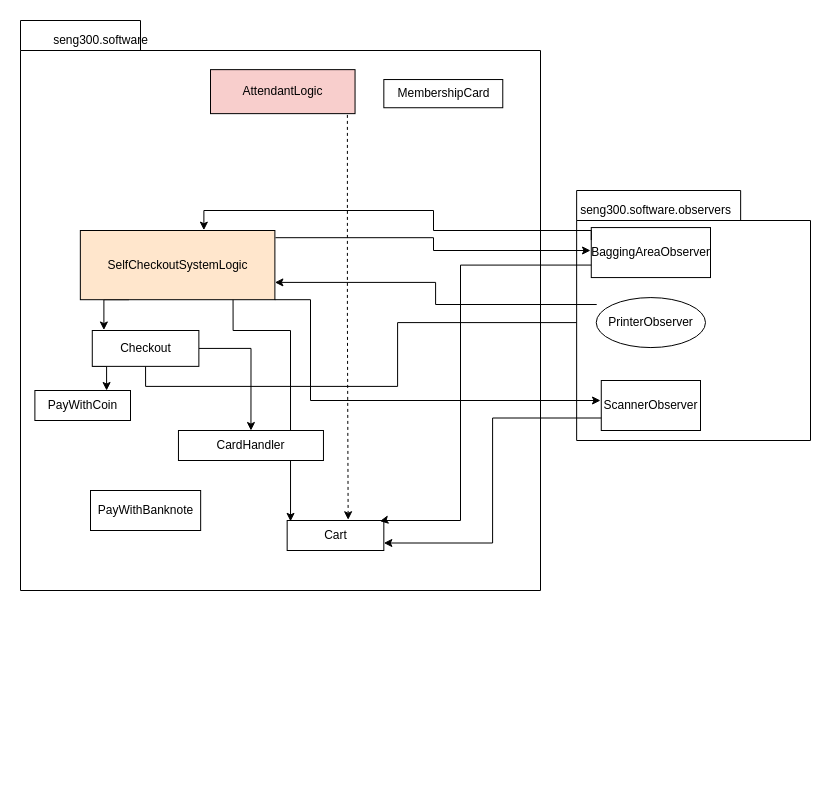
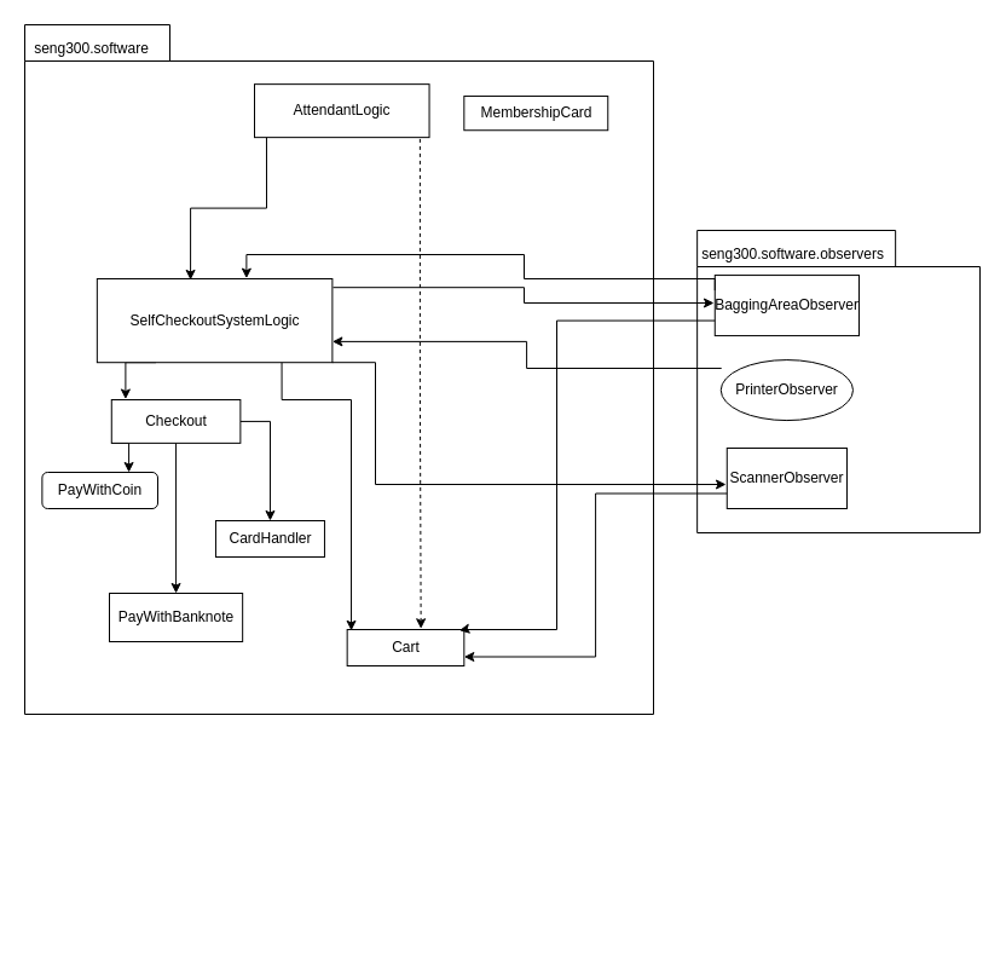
  <mxCell id="0" />
  <mxCell id="1" parent="0" />
  <mxCell id="2" value="" style="group" vertex="1" connectable="0" parent="1"><mxGeometry x="20" y="20" width="790" height="750" as="geometry" /></mxCell>
  <mxCell id="3" value="" style="shape=folder;fontStyle=1;spacingTop=10;tabWidth=120;tabHeight=30;tabPosition=left;html=1;" vertex="1" parent="2"><mxGeometry width="520" height="570" as="geometry" /></mxCell>
- <mxCell id="4" value="seng300.software" style="text;html=1;align=center;verticalAlign=middle;resizable=0;points=[];autosize=1;strokeColor=none;fillColor=none;" vertex="1" parent="2"><mxGeometry x="25" y="10" width="110" height="20" as="geometry" /></mxCell>
+ <mxCell id="4" value="seng300.software" style="text;html=1;align=center;verticalAlign=middle;resizable=0;points=[];autosize=1;strokeColor=none;fillColor=none;" vertex="1" parent="2"><mxGeometry y="10" width="110" height="20" as="geometry" /></mxCell>
  <mxCell id="5" value="MembershipCard" style="html=1;" vertex="1" parent="2"><mxGeometry x="363.33" y="59.04" width="118.94" height="28.2" as="geometry" /></mxCell>
+ <mxCell id="6" style="edgeStyle=orthogonalEdgeStyle;rounded=0;orthogonalLoop=1;jettySize=auto;html=1;exitX=0.069;exitY=1;exitDx=0;exitDy=0;entryX=0.397;entryY=0.014;entryDx=0;entryDy=0;entryPerimeter=0;exitPerimeter=0;" edge="1" parent="2" source="8" target="11"><mxGeometry relative="1" as="geometry" /></mxCell>
  <mxCell id="7" style="edgeStyle=orthogonalEdgeStyle;rounded=0;orthogonalLoop=1;jettySize=auto;html=1;exitX=0.947;exitY=1.029;exitDx=0;exitDy=0;entryX=0.631;entryY=-0.025;entryDx=0;entryDy=0;entryPerimeter=0;exitPerimeter=0;dashed=1;" edge="1" parent="2" source="8" target="16"><mxGeometry relative="1" as="geometry"><Array as="points" /></mxGeometry></mxCell>
- <mxCell id="8" value="AttendantLogic" style="html=1;fillColor=#f8cecc;" vertex="1" parent="2"><mxGeometry x="190" y="49.14" width="144.55" height="44" as="geometry" /></mxCell>
+ <mxCell id="8" value="AttendantLogic" style="html=1;" vertex="1" parent="2"><mxGeometry x="190" y="49.14" width="144.55" height="44" as="geometry" /></mxCell>
  <mxCell id="9" style="edgeStyle=orthogonalEdgeStyle;rounded=0;orthogonalLoop=1;jettySize=auto;html=1;exitX=0.785;exitY=0.995;exitDx=0;exitDy=0;entryX=0.035;entryY=0.028;entryDx=0;entryDy=0;exitPerimeter=0;entryPerimeter=0;" edge="1" parent="2" source="11" target="16"><mxGeometry relative="1" as="geometry"><Array as="points"><mxPoint x="213" y="310" /><mxPoint x="270" y="310" /></Array></mxGeometry></mxCell>
  <mxCell id="10" style="edgeStyle=orthogonalEdgeStyle;rounded=0;orthogonalLoop=1;jettySize=auto;html=1;exitX=0.25;exitY=1;exitDx=0;exitDy=0;entryX=0.109;entryY=-0.014;entryDx=0;entryDy=0;entryPerimeter=0;" edge="1" parent="2" source="11" target="15"><mxGeometry relative="1" as="geometry" /></mxCell>
- <mxCell id="11" value="SelfCheckoutSystemLogic" style="html=1;fillColor=#ffe6cc;" vertex="1" parent="2"><mxGeometry x="59.84" y="210" width="194.55" height="69.2" as="geometry" /></mxCell>
+ <mxCell id="11" value="SelfCheckoutSystemLogic" style="html=1;" vertex="1" parent="2"><mxGeometry x="59.84" y="210" width="194.55" height="69.2" as="geometry" /></mxCell>
  <mxCell id="12" style="edgeStyle=orthogonalEdgeStyle;rounded=0;orthogonalLoop=1;jettySize=auto;html=1;exitX=1;exitY=0.5;exitDx=0;exitDy=0;entryX=0.5;entryY=0;entryDx=0;entryDy=0;" edge="1" parent="2" source="15" target="18"><mxGeometry relative="1" as="geometry" /></mxCell>
- <mxCell id="13" style="edgeStyle=orthogonalEdgeStyle;rounded=0;orthogonalLoop=1;jettySize=auto;html=1;exitX=0.5;exitY=1;exitDx=0;exitDy=0;" edge="1" parent="2" source="15" target="23"><mxGeometry relative="1" as="geometry" /></mxCell>
+ <mxCell id="13" style="edgeStyle=orthogonalEdgeStyle;rounded=0;orthogonalLoop=1;jettySize=auto;html=1;exitX=0.5;exitY=1;exitDx=0;exitDy=0;entryX=0.5;entryY=0;entryDx=0;entryDy=0;" edge="1" parent="2" source="15" target="17"><mxGeometry relative="1" as="geometry" /></mxCell>
  <mxCell id="14" style="edgeStyle=orthogonalEdgeStyle;rounded=0;orthogonalLoop=1;jettySize=auto;html=1;exitX=0;exitY=1;exitDx=0;exitDy=0;entryX=0.75;entryY=0;entryDx=0;entryDy=0;" edge="1" parent="2" source="15" target="19"><mxGeometry relative="1" as="geometry" /></mxCell>
  <mxCell id="15" value="Checkout" style="html=1;" vertex="1" parent="2"><mxGeometry x="71.78" y="310" width="106.59" height="35.86" as="geometry" /></mxCell>
  <mxCell id="16" value="Cart" style="html=1;" vertex="1" parent="2"><mxGeometry x="266.66" y="500" width="96.67" height="30" as="geometry" /></mxCell>
  <mxCell id="17" value="PayWithBanknote" style="html=1;" vertex="1" parent="2"><mxGeometry x="70.0" y="470" width="110.16" height="40" as="geometry" /></mxCell>
- <mxCell id="18" value="CardHandler" style="html=1;" vertex="1" parent="2"><mxGeometry x="157.96" y="410" width="145" height="30" as="geometry" /></mxCell>
- <mxCell id="19" value="PayWithCoin" style="html=1;" vertex="1" parent="2"><mxGeometry x="14.39" y="370" width="95.61" height="30" as="geometry" /></mxCell>
+ <mxCell id="18" value="CardHandler" style="html=1;" vertex="1" parent="2"><mxGeometry x="157.96" y="410" width="90" height="30" as="geometry" /></mxCell>
+ <mxCell id="19" value="PayWithCoin" style="html=1;rounded=1;" vertex="1" parent="2"><mxGeometry x="14.39" y="370" width="95.61" height="30" as="geometry" /></mxCell>
  <mxCell id="20" value="" style="group" vertex="1" connectable="0" parent="2"><mxGeometry x="550" y="170" width="240" height="250" as="geometry" /></mxCell>
  <mxCell id="21" value="" style="shape=folder;fontStyle=1;spacingTop=10;tabWidth=164;tabHeight=30;tabPosition=left;html=1;" vertex="1" parent="20"><mxGeometry x="6.154" width="233.846" height="250" as="geometry" /></mxCell>
  <mxCell id="22" value="seng300.software.observers" style="text;html=1;align=center;verticalAlign=middle;resizable=0;points=[];autosize=1;strokeColor=none;fillColor=none;" vertex="1" parent="20"><mxGeometry y="10" width="170" height="20" as="geometry" /></mxCell>
  <mxCell id="23" value="PrinterObserver" style="ellipse;html=1;" vertex="1" parent="20"><mxGeometry x="25.77" y="107.07" width="109.23" height="50" as="geometry" /></mxCell>
- <mxCell id="24" value="ScannerObserver" style="html=1;" vertex="1" parent="20"><mxGeometry x="30.77" y="190" width="99.23" height="50" as="geometry" /></mxCell>
+ <mxCell id="24" value="ScannerObserver" style="html=1;" vertex="1" parent="20"><mxGeometry x="30.77" y="180" width="99.23" height="50" as="geometry" /></mxCell>
  <mxCell id="25" value="BaggingAreaObserver" style="html=1;" vertex="1" parent="20"><mxGeometry x="20.77" y="37.07" width="119.23" height="50" as="geometry" /></mxCell>
  <mxCell id="26" style="edgeStyle=orthogonalEdgeStyle;rounded=0;orthogonalLoop=1;jettySize=auto;html=1;exitX=1;exitY=1;exitDx=0;exitDy=0;" edge="1" parent="2" source="11"><mxGeometry relative="1" as="geometry"><mxPoint x="580" y="380" as="targetPoint" /><Array as="points"><mxPoint x="290" y="279" /><mxPoint x="290" y="380" /></Array></mxGeometry></mxCell>
  <mxCell id="27" style="edgeStyle=orthogonalEdgeStyle;rounded=0;orthogonalLoop=1;jettySize=auto;html=1;exitX=0;exitY=0.25;exitDx=0;exitDy=0;entryX=0.635;entryY=-0.005;entryDx=0;entryDy=0;entryPerimeter=0;" edge="1" parent="2" source="25" target="11"><mxGeometry relative="1" as="geometry"><Array as="points"><mxPoint x="571" y="210" /><mxPoint x="413" y="210" /><mxPoint x="413" y="190" /><mxPoint x="183" y="190" /></Array></mxGeometry></mxCell>
  <mxCell id="28" style="edgeStyle=orthogonalEdgeStyle;rounded=0;orthogonalLoop=1;jettySize=auto;html=1;exitX=0.004;exitY=0.139;exitDx=0;exitDy=0;entryX=1;entryY=0.75;entryDx=0;entryDy=0;exitPerimeter=0;" edge="1" parent="2" source="23" target="11"><mxGeometry relative="1" as="geometry" /></mxCell>
  <mxCell id="29" style="edgeStyle=orthogonalEdgeStyle;rounded=0;orthogonalLoop=1;jettySize=auto;html=1;exitX=1.003;exitY=0.104;exitDx=0;exitDy=0;exitPerimeter=0;" edge="1" parent="2" source="11"><mxGeometry relative="1" as="geometry"><mxPoint x="570" y="230" as="targetPoint" /><Array as="points"><mxPoint x="413" y="217" /><mxPoint x="413" y="230" /></Array></mxGeometry></mxCell>
  <mxCell id="30" style="edgeStyle=orthogonalEdgeStyle;rounded=0;orthogonalLoop=1;jettySize=auto;html=1;exitX=0;exitY=0.75;exitDx=0;exitDy=0;entryX=0.959;entryY=0.021;entryDx=0;entryDy=0;entryPerimeter=0;" edge="1" parent="2" source="25" target="16"><mxGeometry relative="1" as="geometry"><Array as="points"><mxPoint x="440" y="245" /><mxPoint x="440" y="500" /><mxPoint x="363" y="500" /></Array></mxGeometry></mxCell>
  <mxCell id="31" style="edgeStyle=orthogonalEdgeStyle;rounded=0;orthogonalLoop=1;jettySize=auto;html=1;exitX=0;exitY=0.75;exitDx=0;exitDy=0;entryX=1;entryY=0.75;entryDx=0;entryDy=0;" edge="1" parent="2" source="24" target="16"><mxGeometry relative="1" as="geometry" /></mxCell>
